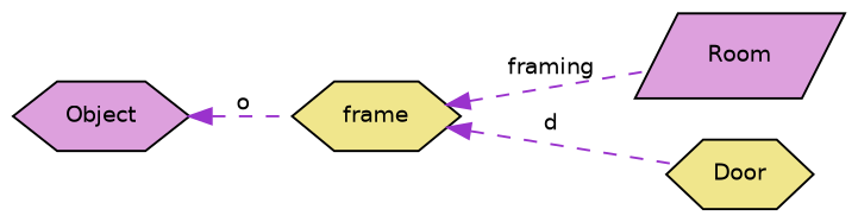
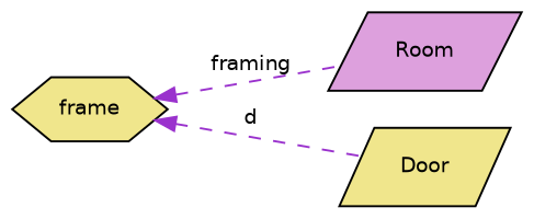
  digraph {
    rankdir=LR
    node [color=black fillcolor=plum fontname=Helvetica fontsize=10 shape=parallelogram style=filled]
    edge [color=darkorchid3 dir=back fontname=Helvetica fontsize=10 labelfontname=Helvetica labelfontsize=10 style=dashed]
    n1 [fontcolor=black height=0.2 label=Room width=0.4]
    n2 [fillcolor=khaki height=0.2 label=frame shape=hexagon width=0.4]
-   n3 [fillcolor=khaki height=0.2 label=Door shape=hexagon width=0.4]
-   n4 [height=0.2 label=Object shape=hexagon width=0.4]
+   n3 [fillcolor=khaki height=0.2 label=Door width=0.4]
    n2 -> n1 [label=" framing"]
    n2 -> n3 [label=" d"]
-   n4 -> n2 [label=" o"]
  }
